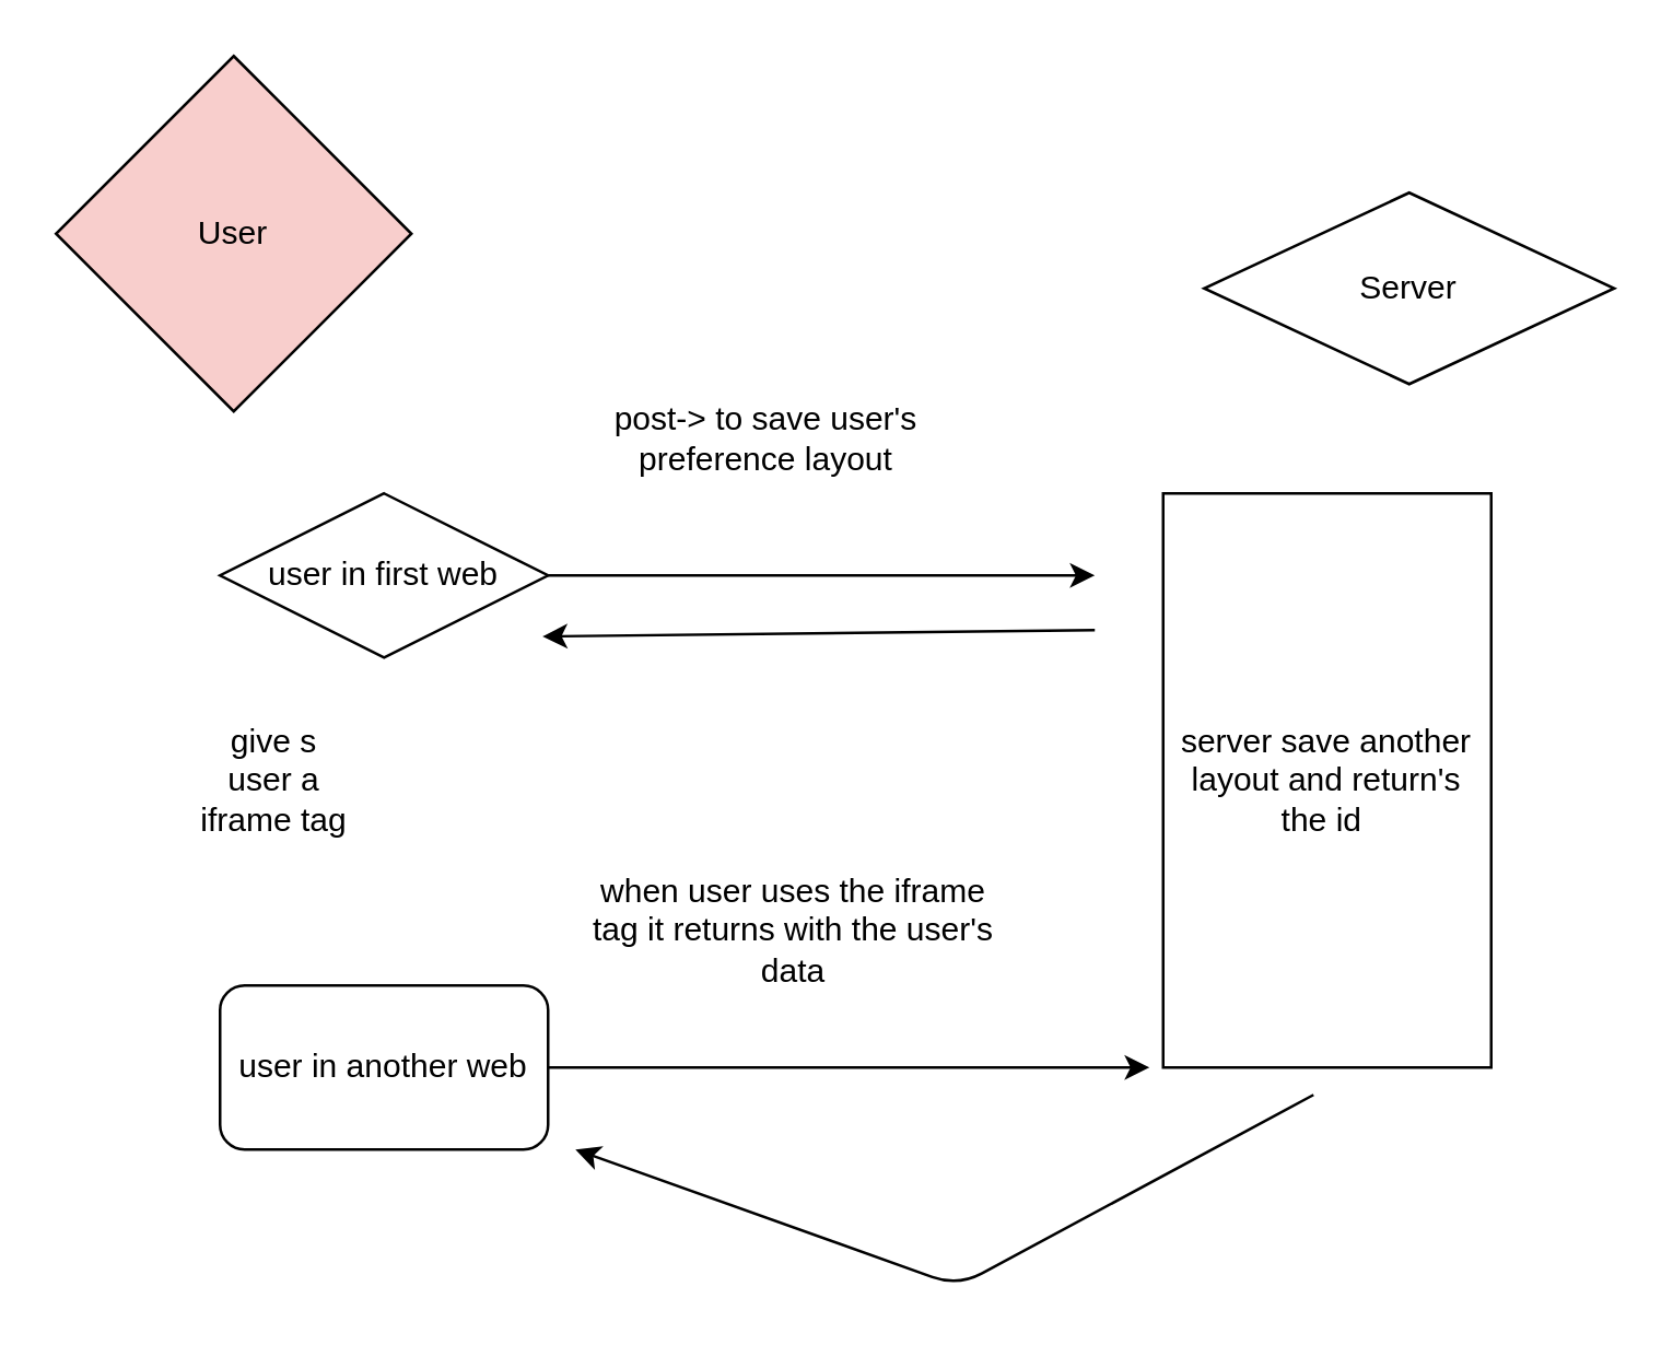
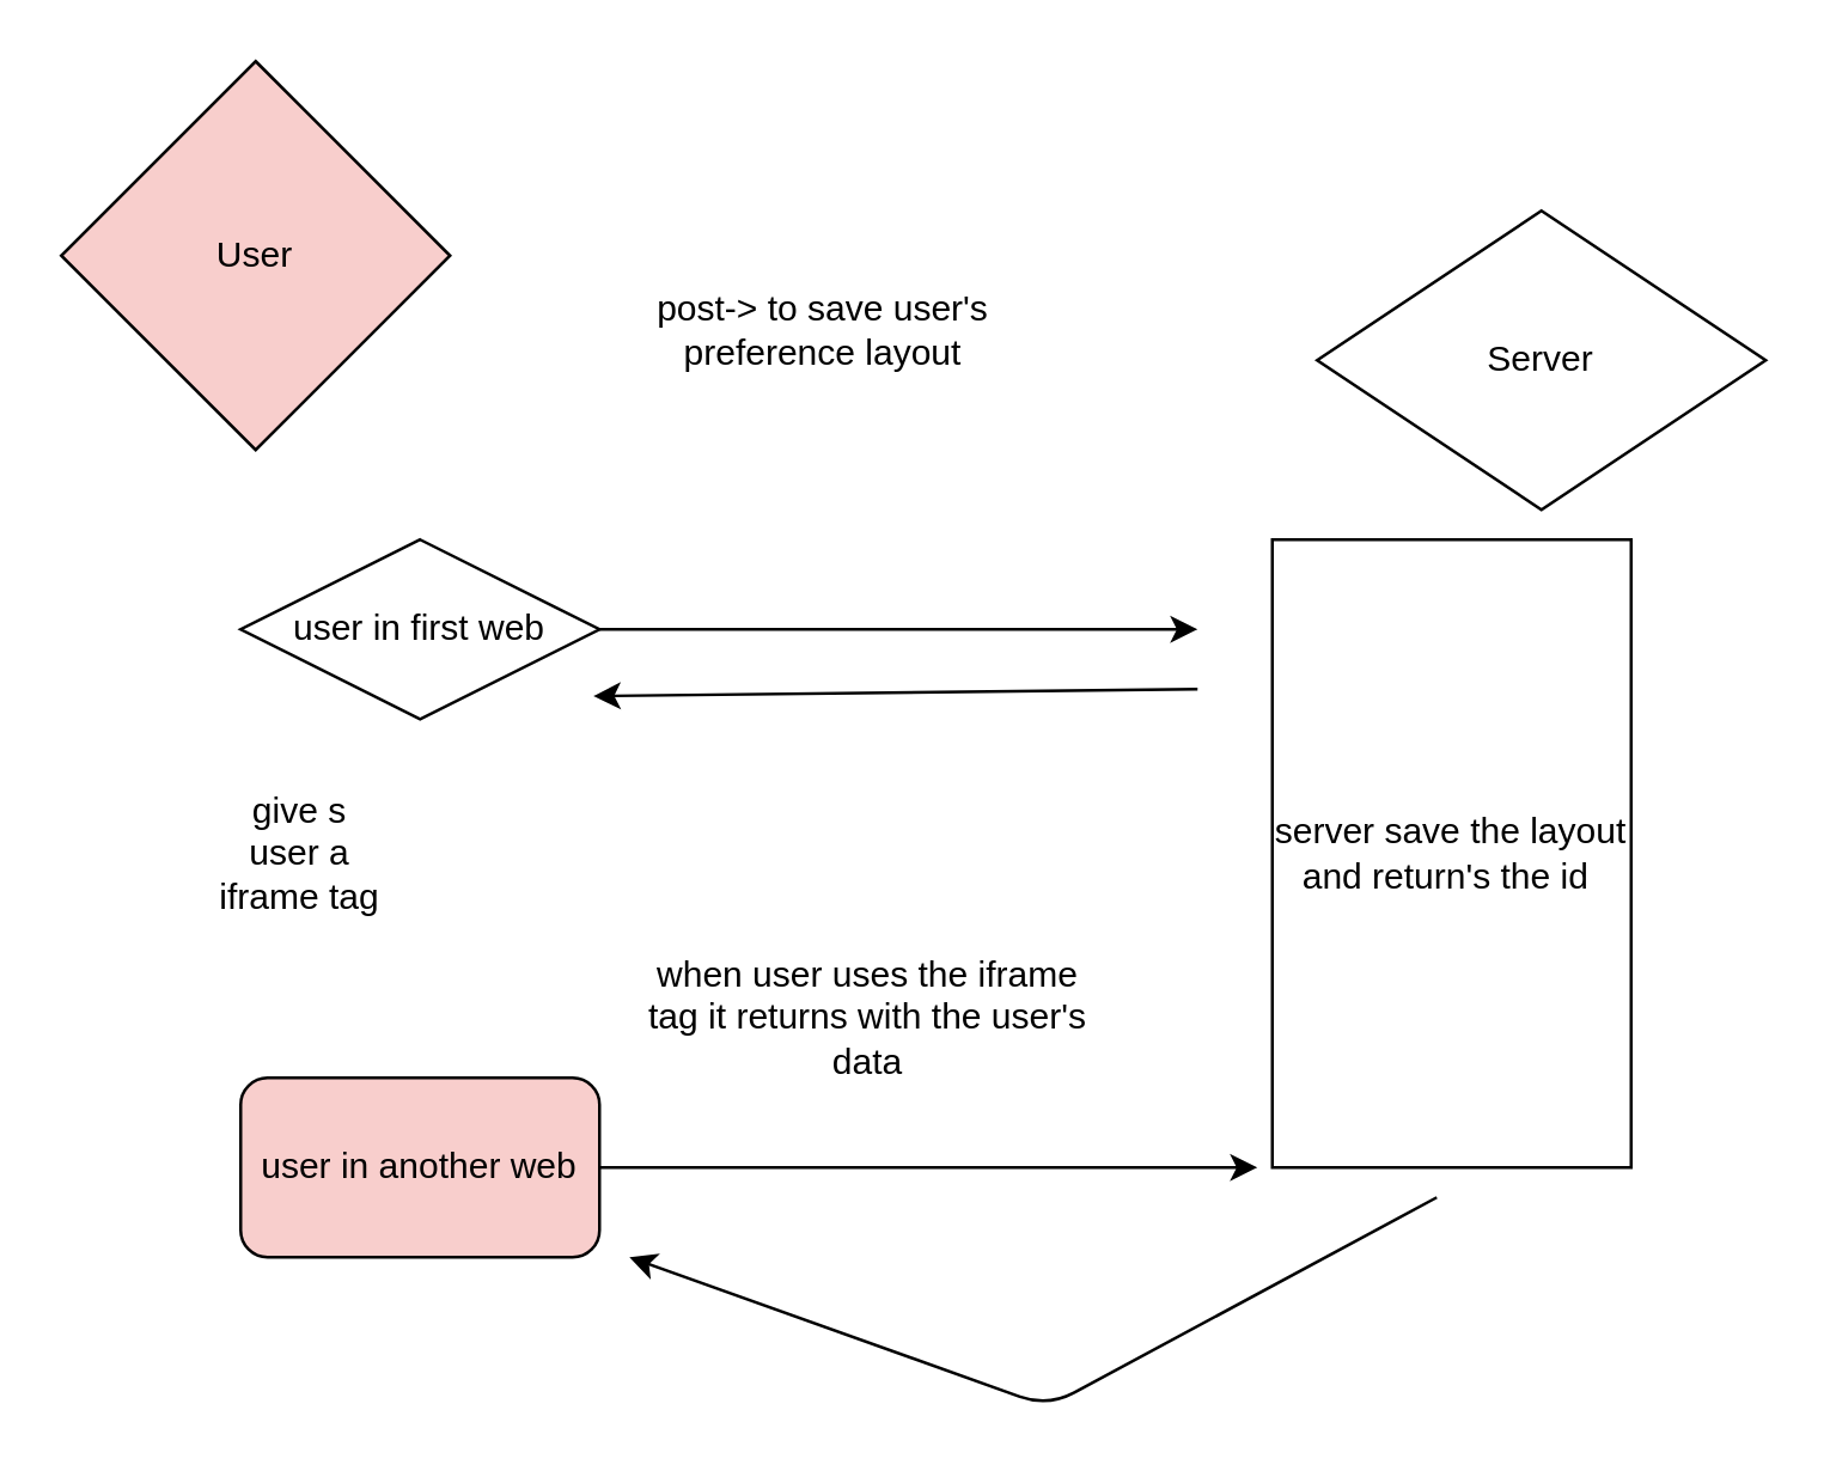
  <mxCell id="0" />
  <mxCell id="1" parent="0" />
  <mxCell id="2" style="edgeStyle=none;html=1;" edge="1" parent="1" source="3"><mxGeometry relative="1" as="geometry"><mxPoint x="400" y="210" as="targetPoint" /></mxGeometry></mxCell>
  <mxCell id="3" value="user in first web" style="rhombus;whiteSpace=wrap;html=1;" vertex="1" parent="1"><mxGeometry x="80" y="180" width="120" height="60" as="geometry" /></mxCell>
  <mxCell id="4" style="edgeStyle=none;html=1;entryX=0.983;entryY=0.872;entryDx=0;entryDy=0;entryPerimeter=0;" edge="1" parent="1" target="3"><mxGeometry relative="1" as="geometry"><mxPoint x="240" y="230" as="targetPoint" /><mxPoint x="400" y="230" as="sourcePoint" /></mxGeometry></mxCell>
- <mxCell id="5" value="server save another layout and return's the id&amp;nbsp;" style="whiteSpace=wrap;html=1;" vertex="1" parent="1"><mxGeometry x="425" y="180" width="120" height="210" as="geometry" /></mxCell>
+ <mxCell id="5" value="server save the layout and return's the id&amp;nbsp;" style="whiteSpace=wrap;html=1;" vertex="1" parent="1"><mxGeometry x="425" y="180" width="120" height="210" as="geometry" /></mxCell>
  <mxCell id="6" value="" style="edgeStyle=none;html=1;" edge="1" parent="1" source="7"><mxGeometry relative="1" as="geometry"><mxPoint x="420" y="390" as="targetPoint" /></mxGeometry></mxCell>
- <mxCell id="7" value="user in another web" style="rounded=1;whiteSpace=wrap;html=1;" vertex="1" parent="1"><mxGeometry x="80" y="360" width="120" height="60" as="geometry" /></mxCell>
- <mxCell id="8" value="post-&amp;gt; to save user's&lt;div&gt;preference layout&lt;/div&gt;" style="text;strokeColor=none;align=center;fillColor=none;html=1;verticalAlign=middle;whiteSpace=wrap;rounded=0;" vertex="1" parent="1"><mxGeometry x="220" y="120" width="120" height="80" as="geometry" /></mxCell>
+ <mxCell id="7" value="user in another web" style="rounded=1;whiteSpace=wrap;html=1;fillColor=#f8cecc;" vertex="1" parent="1"><mxGeometry x="80" y="360" width="120" height="60" as="geometry" /></mxCell>
+ <mxCell id="8" value="post-&amp;gt; to save user's&lt;div&gt;preference layout&lt;/div&gt;" style="text;strokeColor=none;align=center;fillColor=none;html=1;verticalAlign=middle;whiteSpace=wrap;rounded=0;" vertex="1" parent="1"><mxGeometry x="215" y="70" width="120" height="80" as="geometry" /></mxCell>
  <mxCell id="9" value="give s user a iframe tag" style="text;strokeColor=none;align=center;fillColor=none;html=1;verticalAlign=middle;whiteSpace=wrap;rounded=0;" vertex="1" parent="1"><mxGeometry x="70" y="270" width="60" height="30" as="geometry" /></mxCell>
  <mxCell id="10" value="when user uses the iframe tag it returns with the user's data" style="text;strokeColor=none;align=center;fillColor=none;html=1;verticalAlign=middle;whiteSpace=wrap;rounded=0;" vertex="1" parent="1"><mxGeometry x="210" y="310" width="160" height="60" as="geometry" /></mxCell>
  <mxCell id="11" value="" style="edgeStyle=none;html=1;" edge="1" parent="1"><mxGeometry relative="1" as="geometry"><mxPoint x="480" y="400" as="sourcePoint" /><mxPoint x="210" y="420" as="targetPoint" /><Array as="points"><mxPoint x="350" y="470" /></Array></mxGeometry></mxCell>
- <mxCell id="12" value="Server" style="rhombus;whiteSpace=wrap;html=1;" vertex="1" parent="1"><mxGeometry x="440" y="70" width="150" height="70" as="geometry" /></mxCell>
+ <mxCell id="12" value="Server" style="rhombus;whiteSpace=wrap;html=1;" vertex="1" parent="1"><mxGeometry x="440" y="70" width="150" height="100" as="geometry" /></mxCell>
  <mxCell id="13" value="User" style="rhombus;whiteSpace=wrap;html=1;fillColor=#f8cecc;" vertex="1" parent="1"><mxGeometry x="20" y="20" width="130" height="130" as="geometry" /></mxCell>
